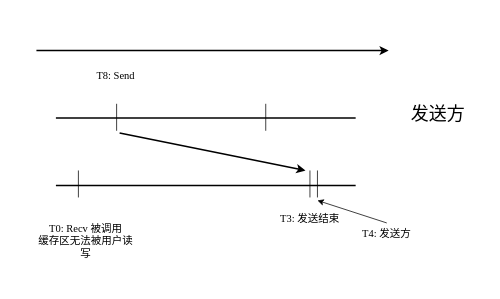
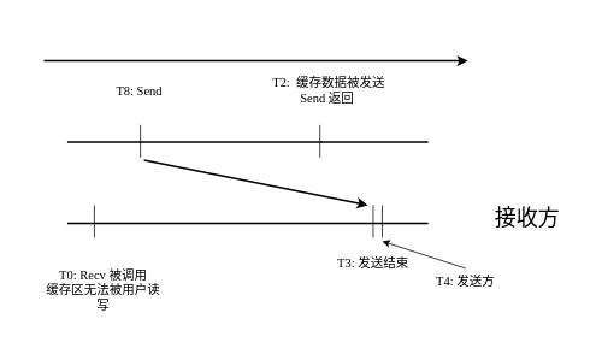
  <mxCell id="0" />
  <mxCell id="1" parent="0" />
  <mxCell id="2" value="" style="rounded=0;whiteSpace=wrap;html=1;strokeColor=none;fillColor=none;" parent="1" vertex="1"><mxGeometry x="20" y="20" width="625" height="357" as="geometry" /></mxCell>
  <mxCell id="3" value="" style="endArrow=none;html=1;rounded=0;fontSize=24;strokeWidth=2;fontFamily=Times New Roman;" parent="1" edge="1"><mxGeometry width="50" height="50" relative="1" as="geometry"><mxPoint x="74" y="157" as="sourcePoint" /><mxPoint x="474" y="157" as="targetPoint" /></mxGeometry></mxCell>
- <mxCell id="4" value="&lt;span style=&quot;font-size: 24px;&quot;&gt;发送方&lt;/span&gt;" style="text;html=1;strokeColor=none;fillColor=none;align=center;verticalAlign=middle;whiteSpace=wrap;rounded=0;fontFamily=Times New Roman;" parent="1" vertex="1"><mxGeometry x="539" y="137" width="90" height="30" as="geometry" /></mxCell>
  <mxCell id="5" value="" style="endArrow=none;html=1;rounded=0;fontSize=24;strokeWidth=2;fontFamily=Times New Roman;" parent="1" edge="1"><mxGeometry width="50" height="50" relative="1" as="geometry"><mxPoint x="74" y="247" as="sourcePoint" /><mxPoint x="474" y="247" as="targetPoint" /></mxGeometry></mxCell>
+ <mxCell id="6" value="&lt;span style=&quot;font-size: 24px;&quot;&gt;接收方&lt;/span&gt;" style="text;html=1;strokeColor=none;fillColor=none;align=center;verticalAlign=middle;whiteSpace=wrap;rounded=0;fontFamily=Times New Roman;" parent="1" vertex="1"><mxGeometry x="539" y="227" width="90" height="30" as="geometry" /></mxCell>
  <mxCell id="7" value="" style="endArrow=none;html=1;rounded=0;fontSize=24;exitX=0.5;exitY=0;exitDx=0;exitDy=0;fontFamily=Times New Roman;" parent="1" edge="1"><mxGeometry width="50" height="50" relative="1" as="geometry"><mxPoint x="104" y="263" as="sourcePoint" /><mxPoint x="104" y="227" as="targetPoint" /></mxGeometry></mxCell>
  <mxCell id="8" value="&lt;font style=&quot;font-size: 14px;&quot;&gt;T0: Recv 被调用&lt;br style=&quot;font-size: 14px;&quot;&gt;缓存区无法被用户读写&lt;/font&gt;" style="text;html=1;strokeColor=none;fillColor=none;align=center;verticalAlign=middle;whiteSpace=wrap;rounded=0;fontSize=14;fontFamily=Times New Roman;" parent="1" vertex="1"><mxGeometry x="44" y="287" width="140" height="70" as="geometry" /></mxCell>
  <mxCell id="9" value="&lt;span style=&quot;font-size: 14px;&quot;&gt;T8: Send&lt;/span&gt;" style="text;html=1;strokeColor=none;fillColor=none;align=center;verticalAlign=middle;whiteSpace=wrap;rounded=0;fontSize=14;fontFamily=Times New Roman;" parent="1" vertex="1"><mxGeometry x="84" y="87" width="140" height="30" as="geometry" /></mxCell>
  <mxCell id="10" value="" style="endArrow=none;html=1;rounded=0;fontSize=24;exitX=0.5;exitY=0;exitDx=0;exitDy=0;fontFamily=Times New Roman;" parent="1" edge="1"><mxGeometry width="50" height="50" relative="1" as="geometry"><mxPoint x="155" y="174" as="sourcePoint" /><mxPoint x="155" y="138" as="targetPoint" /></mxGeometry></mxCell>
  <mxCell id="11" value="" style="endArrow=none;html=1;rounded=0;fontSize=24;exitX=0.5;exitY=0;exitDx=0;exitDy=0;fontFamily=Times New Roman;" parent="1" edge="1"><mxGeometry width="50" height="50" relative="1" as="geometry"><mxPoint x="413" y="263" as="sourcePoint" /><mxPoint x="413" y="227" as="targetPoint" /></mxGeometry></mxCell>
  <mxCell id="12" value="" style="endArrow=classic;html=1;rounded=0;fontSize=14;strokeWidth=2;fontFamily=Times New Roman;" parent="1" edge="1"><mxGeometry width="50" height="50" relative="1" as="geometry"><mxPoint x="48" y="67" as="sourcePoint" /><mxPoint x="518" y="67" as="targetPoint" /></mxGeometry></mxCell>
+ <mxCell id="13" value="&lt;span style=&quot;font-size: 14px;&quot;&gt;T2:&amp;nbsp; 缓存数据被发送&lt;br style=&quot;font-size: 14px;&quot;&gt;Send 返回&amp;nbsp;&lt;/span&gt;" style="text;html=1;strokeColor=none;fillColor=none;align=center;verticalAlign=middle;whiteSpace=wrap;rounded=0;fontSize=14;fontFamily=Times New Roman;" parent="1" vertex="1"><mxGeometry x="284" y="81" width="160" height="38" as="geometry" /></mxCell>
  <mxCell id="14" value="" style="endArrow=none;html=1;rounded=0;fontSize=24;exitX=0.5;exitY=0;exitDx=0;exitDy=0;fontFamily=Times New Roman;" parent="1" edge="1"><mxGeometry width="50" height="50" relative="1" as="geometry"><mxPoint x="354" y="174" as="sourcePoint" /><mxPoint x="354" y="138" as="targetPoint" /></mxGeometry></mxCell>
  <mxCell id="15" value="&lt;font style=&quot;font-size: 14px;&quot;&gt;T3: 发送结束&lt;br style=&quot;font-size: 14px;&quot;&gt;&lt;/font&gt;" style="text;html=1;strokeColor=none;fillColor=none;align=center;verticalAlign=middle;whiteSpace=wrap;rounded=0;fontSize=14;fontFamily=Times New Roman;" parent="1" vertex="1"><mxGeometry x="343" y="277" width="140" height="30" as="geometry" /></mxCell>
  <mxCell id="16" value="&lt;font style=&quot;font-size: 14px;&quot;&gt;T4: 发送方&lt;br style=&quot;font-size: 14px;&quot;&gt;&lt;/font&gt;" style="text;html=1;strokeColor=none;fillColor=none;align=center;verticalAlign=middle;whiteSpace=wrap;rounded=0;fontSize=14;fontFamily=Times New Roman;" parent="1" vertex="1"><mxGeometry x="433" y="297" width="165" height="30" as="geometry" /></mxCell>
  <mxCell id="17" value="" style="endArrow=none;html=1;rounded=0;fontSize=24;exitX=0.5;exitY=0;exitDx=0;exitDy=0;fontFamily=Times New Roman;" parent="1" edge="1"><mxGeometry width="50" height="50" relative="1" as="geometry"><mxPoint x="423" y="263" as="sourcePoint" /><mxPoint x="423" y="227" as="targetPoint" /></mxGeometry></mxCell>
  <mxCell id="18" value="" style="endArrow=classic;html=1;rounded=0;fontSize=24;exitX=0.5;exitY=0;exitDx=0;exitDy=0;fontFamily=Times New Roman;" parent="1" source="16" edge="1"><mxGeometry width="50" height="50" relative="1" as="geometry"><mxPoint x="683" y="477" as="sourcePoint" /><mxPoint x="423" y="267" as="targetPoint" /></mxGeometry></mxCell>
  <mxCell id="19" value="" style="endArrow=classic;html=1;rounded=0;strokeWidth=2;fontSize=14;fontFamily=Times New Roman;" parent="1" edge="1"><mxGeometry width="50" height="50" relative="1" as="geometry"><mxPoint x="159" y="177" as="sourcePoint" /><mxPoint x="407" y="227" as="targetPoint" /></mxGeometry></mxCell>
